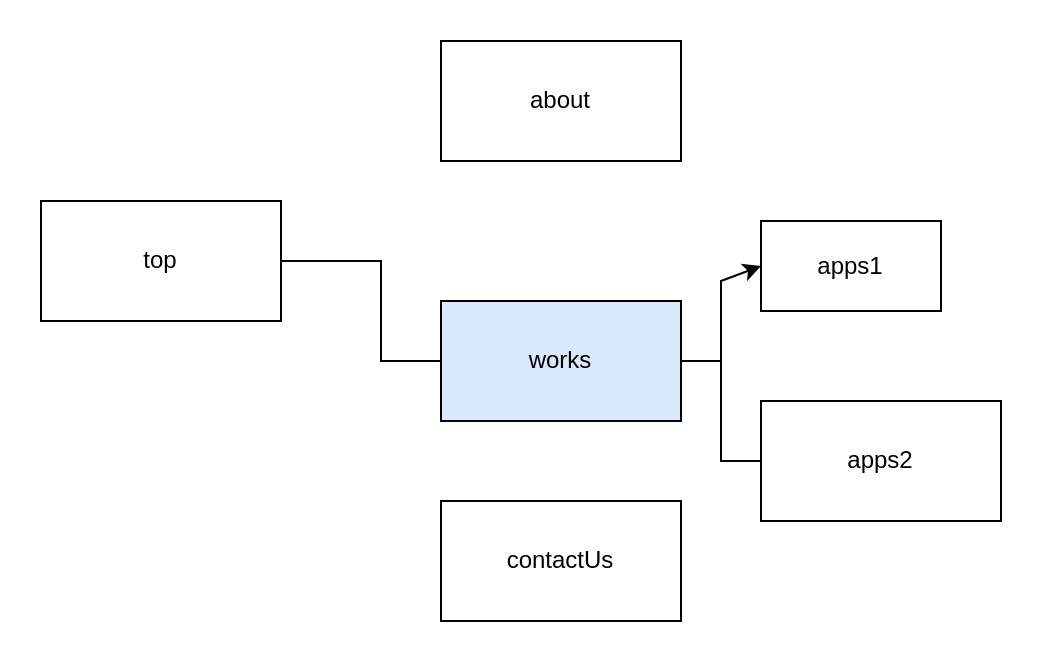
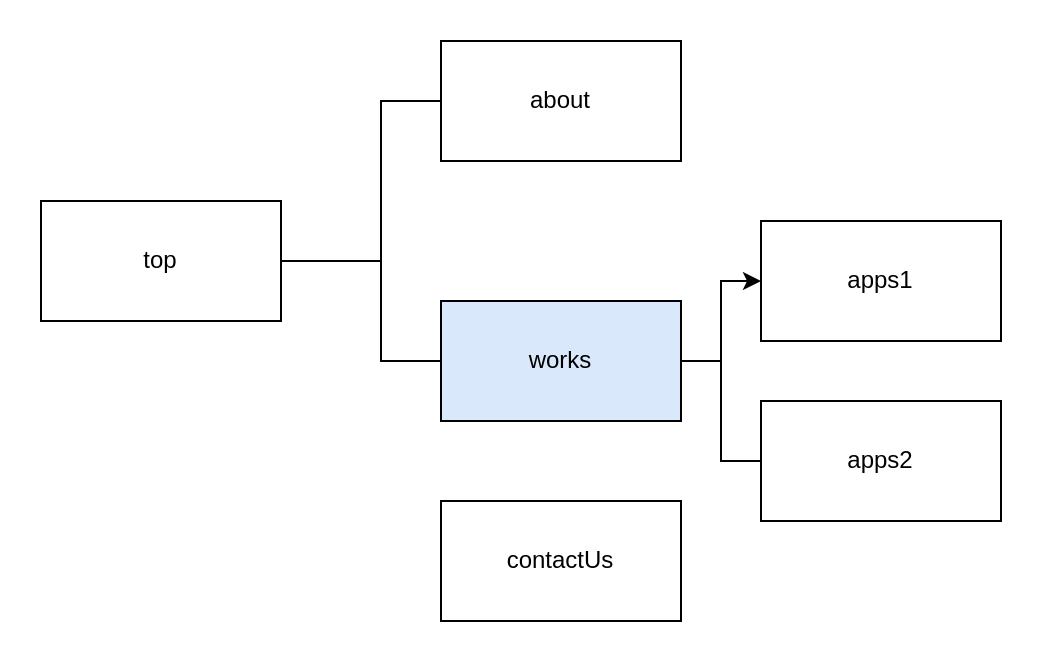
  <mxCell id="0" />
  <mxCell id="1" parent="0" />
  <mxCell id="2" value="top" style="rounded=0;whiteSpace=wrap;html=1;" vertex="1" parent="1"><mxGeometry x="20" y="100" width="120" height="60" as="geometry" /></mxCell>
  <mxCell id="3" value="about" style="rounded=0;whiteSpace=wrap;html=1;" vertex="1" parent="1"><mxGeometry x="220" y="20" width="120" height="60" as="geometry" /></mxCell>
+ <mxCell id="4" value="" style="endArrow=none;html=1;exitX=1;exitY=0.5;exitDx=0;exitDy=0;entryX=0;entryY=0.5;entryDx=0;entryDy=0;rounded=0;" edge="1" parent="1" source="2" target="3"><mxGeometry width="50" height="50" relative="1" as="geometry"><mxPoint x="350" y="160" as="sourcePoint" /><mxPoint x="190" y="-10" as="targetPoint" /><Array as="points"><mxPoint x="190" y="130" /><mxPoint x="190" y="50" /></Array></mxGeometry></mxCell>
  <mxCell id="5" value="works" style="rounded=0;whiteSpace=wrap;html=1;fillColor=#dae8fc;" vertex="1" parent="1"><mxGeometry x="220" y="150" width="120" height="60" as="geometry" /></mxCell>
- <mxCell id="6" value="apps1" style="rounded=0;whiteSpace=wrap;html=1;" vertex="1" parent="1"><mxGeometry x="380" y="110" width="90" height="45" as="geometry" /></mxCell>
+ <mxCell id="6" value="apps1" style="rounded=0;whiteSpace=wrap;html=1;" vertex="1" parent="1"><mxGeometry x="380" y="110" width="120" height="60" as="geometry" /></mxCell>
  <mxCell id="7" value="apps2" style="rounded=0;whiteSpace=wrap;html=1;" vertex="1" parent="1"><mxGeometry x="380" y="200" width="120" height="60" as="geometry" /></mxCell>
  <mxCell id="8" value="" style="endArrow=none;html=1;entryX=0;entryY=0.5;entryDx=0;entryDy=0;rounded=0;" edge="1" parent="1" target="5"><mxGeometry width="50" height="50" relative="1" as="geometry"><mxPoint x="140" y="130" as="sourcePoint" /><mxPoint x="400" y="110" as="targetPoint" /><Array as="points"><mxPoint x="190" y="130" /><mxPoint x="190" y="180" /></Array></mxGeometry></mxCell>
  <mxCell id="9" value="" style="endArrow=classic;html=1;rounded=0;exitX=1;exitY=0.5;exitDx=0;exitDy=0;entryX=0;entryY=0.5;entryDx=0;entryDy=0;" edge="1" parent="1" source="5" target="6"><mxGeometry width="50" height="50" relative="1" as="geometry"><mxPoint x="350" y="160" as="sourcePoint" /><mxPoint x="400" y="110" as="targetPoint" /><Array as="points"><mxPoint x="360" y="180" /><mxPoint x="360" y="140" /></Array></mxGeometry></mxCell>
  <mxCell id="10" value="" style="endArrow=none;html=1;rounded=0;entryX=0;entryY=0.5;entryDx=0;entryDy=0;" edge="1" parent="1" target="7"><mxGeometry width="50" height="50" relative="1" as="geometry"><mxPoint x="360" y="180" as="sourcePoint" /><mxPoint x="400" y="110" as="targetPoint" /><Array as="points"><mxPoint x="360" y="230" /></Array></mxGeometry></mxCell>
  <mxCell id="11" value="contactUs" style="rounded=0;whiteSpace=wrap;html=1;" vertex="1" parent="1"><mxGeometry x="220" y="250" width="120" height="60" as="geometry" /></mxCell>
